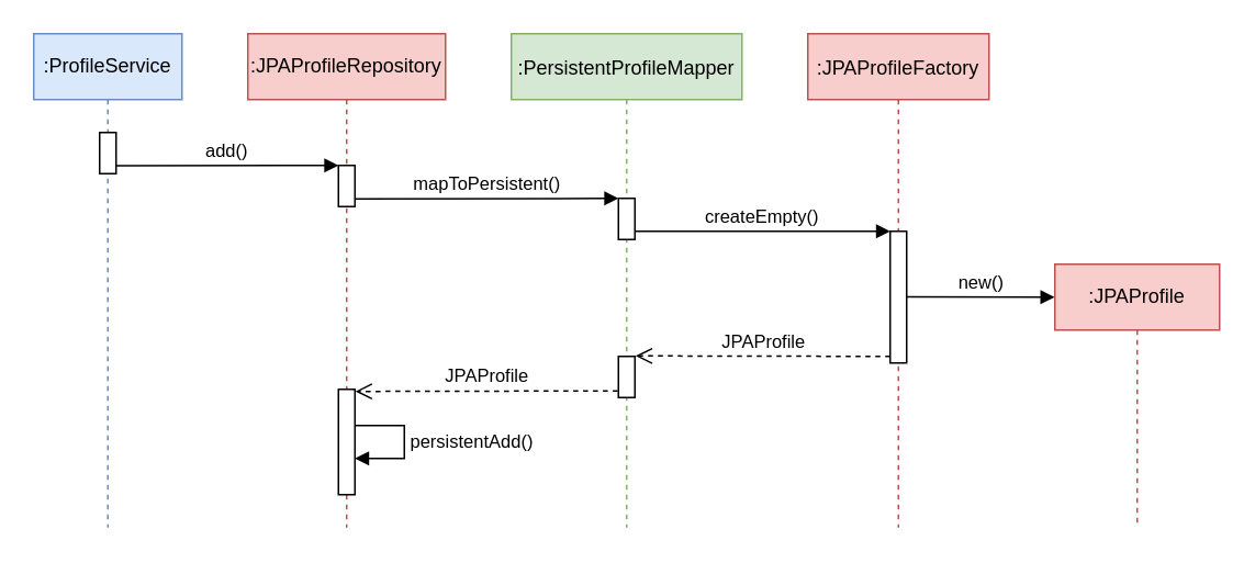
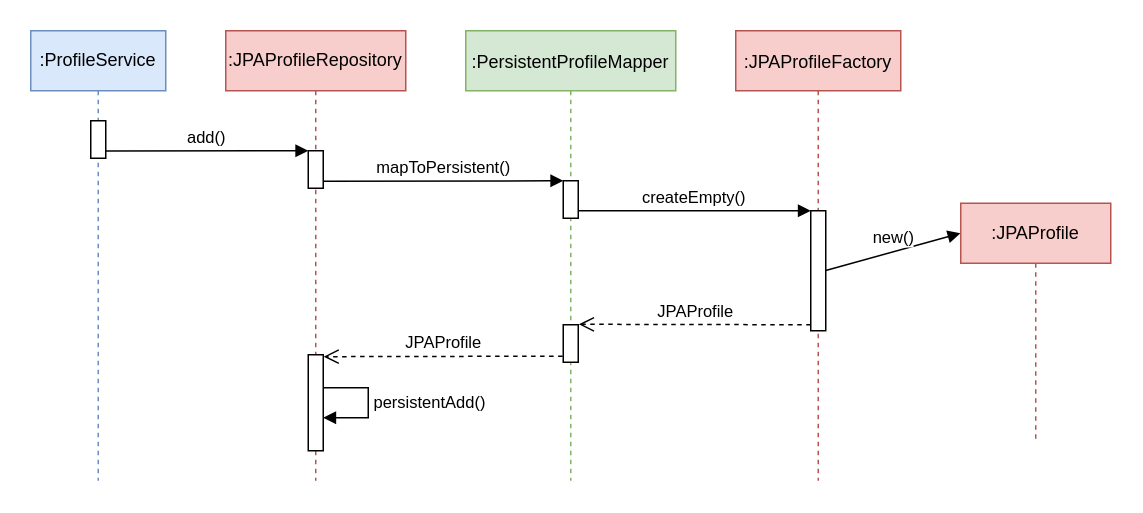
  <mxCell id="0" />
  <mxCell id="1" parent="0" />
  <mxCell id="2" value=":PersistentProfileMapper" style="shape=umlLifeline;perimeter=lifelinePerimeter;container=1;collapsible=0;recursiveResize=0;rounded=0;shadow=0;strokeWidth=1;fillColor=#d5e8d4;strokeColor=#82b366;" parent="1" vertex="1"><mxGeometry x="310" width="140" height="300" as="geometry" y="20" /></mxCell>
  <mxCell id="3" value="" style="html=1;points=[];perimeter=orthogonalPerimeter;" vertex="1" parent="2"><mxGeometry x="65" y="100" width="10" height="25" as="geometry" /></mxCell>
  <mxCell id="4" value="" style="html=1;points=[];perimeter=orthogonalPerimeter;" vertex="1" parent="2"><mxGeometry x="65" y="196" width="10" height="25" as="geometry" /></mxCell>
  <mxCell id="5" value=":JPAProfileFactory" style="shape=umlLifeline;perimeter=lifelinePerimeter;container=1;collapsible=0;recursiveResize=0;rounded=0;shadow=0;strokeWidth=1;fillColor=#f8cecc;strokeColor=#b85450;" parent="1" vertex="1"><mxGeometry x="490" width="110" height="300" as="geometry" y="20" /></mxCell>
  <mxCell id="6" value="" style="html=1;points=[];perimeter=orthogonalPerimeter;" vertex="1" parent="5"><mxGeometry x="50" y="120" width="10" height="80" as="geometry" /></mxCell>
  <mxCell id="7" value="new()" style="html=1;verticalAlign=bottom;endArrow=block;rounded=0;entryX=-0.002;entryY=0.125;entryDx=0;entryDy=0;entryPerimeter=0;" edge="1" parent="5" target="14"><mxGeometry width="80" relative="1" as="geometry"><mxPoint x="60" y="159.8" as="sourcePoint" /><mxPoint x="140" y="160" as="targetPoint" /></mxGeometry></mxCell>
  <mxCell id="8" value=":JPAProfileRepository" style="shape=umlLifeline;perimeter=lifelinePerimeter;whiteSpace=wrap;html=1;container=1;collapsible=0;recursiveResize=0;outlineConnect=0;fillColor=#f8cecc;strokeColor=#b85450;" vertex="1" parent="1"><mxGeometry x="150" width="120" height="300" as="geometry" y="20" /></mxCell>
  <mxCell id="9" value="" style="html=1;points=[];perimeter=orthogonalPerimeter;" vertex="1" parent="8"><mxGeometry x="55" y="80" width="10" height="25" as="geometry" /></mxCell>
  <mxCell id="10" value="" style="html=1;points=[];perimeter=orthogonalPerimeter;" vertex="1" parent="8"><mxGeometry x="55" y="216" width="10" height="64" as="geometry" /></mxCell>
  <mxCell id="11" value="persistentAdd()" style="edgeStyle=orthogonalEdgeStyle;html=1;align=left;spacingLeft=2;endArrow=block;rounded=0;entryX=1;entryY=0.656;entryDx=0;entryDy=0;entryPerimeter=0;" edge="1" target="10" parent="8"><mxGeometry relative="1" as="geometry"><mxPoint x="65" y="238" as="sourcePoint" /><Array as="points"><mxPoint x="95" y="238" /><mxPoint x="95" y="258" /></Array><mxPoint x="70" y="258" as="targetPoint" /></mxGeometry></mxCell>
  <mxCell id="12" value=":ProfileService" style="shape=umlLifeline;perimeter=lifelinePerimeter;whiteSpace=wrap;html=1;container=1;collapsible=0;recursiveResize=0;outlineConnect=0;fillColor=#dae8fc;strokeColor=#6c8ebf;" vertex="1" parent="1"><mxGeometry width="90" height="300" as="geometry" x="20" y="20" /></mxCell>
  <mxCell id="13" value="" style="html=1;points=[];perimeter=orthogonalPerimeter;" vertex="1" parent="12"><mxGeometry x="40" y="60" width="10" height="25" as="geometry" /></mxCell>
- <mxCell id="14" value=":JPAProfile" style="shape=umlLifeline;perimeter=lifelinePerimeter;whiteSpace=wrap;html=1;container=1;collapsible=0;recursiveResize=0;outlineConnect=0;fillColor=#f8cecc;strokeColor=#b85450;" vertex="1" parent="1"><mxGeometry x="640" y="160" width="100" height="160" as="geometry" /></mxCell>
+ <mxCell id="14" value=":JPAProfile" style="shape=umlLifeline;perimeter=lifelinePerimeter;whiteSpace=wrap;html=1;container=1;collapsible=0;recursiveResize=0;outlineConnect=0;fillColor=#f8cecc;strokeColor=#b85450;" vertex="1" parent="1"><mxGeometry x="640" y="135" width="100" height="160" as="geometry" /></mxCell>
  <mxCell id="15" value="add()" style="html=1;verticalAlign=bottom;endArrow=block;entryX=0;entryY=0;rounded=0;exitX=1.011;exitY=0.804;exitDx=0;exitDy=0;exitPerimeter=0;" edge="1" target="9" parent="1" source="13"><mxGeometry relative="1" as="geometry"><mxPoint x="30" y="100" as="sourcePoint" /></mxGeometry></mxCell>
  <mxCell id="16" value="mapToPersistent()" style="html=1;verticalAlign=bottom;endArrow=block;entryX=0;entryY=0;rounded=0;exitX=1;exitY=0.816;exitDx=0;exitDy=0;exitPerimeter=0;" edge="1" target="3" parent="1" source="9"><mxGeometry relative="1" as="geometry"><mxPoint x="315" y="120" as="sourcePoint" /></mxGeometry></mxCell>
  <mxCell id="17" value="JPAProfile" style="html=1;verticalAlign=bottom;endArrow=open;dashed=1;endSize=8;rounded=0;entryX=1.028;entryY=0.02;entryDx=0;entryDy=0;entryPerimeter=0;exitX=-0.043;exitY=0.838;exitDx=0;exitDy=0;exitPerimeter=0;" edge="1" source="4" parent="1" target="10"><mxGeometry relative="1" as="geometry"><mxPoint x="220" y="237" as="targetPoint" /><mxPoint x="370" y="237" as="sourcePoint" /></mxGeometry></mxCell>
  <mxCell id="18" value="createEmpty()" style="html=1;verticalAlign=bottom;endArrow=block;entryX=0;entryY=0;rounded=0;exitX=1.007;exitY=0.797;exitDx=0;exitDy=0;exitPerimeter=0;" edge="1" target="6" parent="1" source="3"><mxGeometry relative="1" as="geometry"><mxPoint x="470" y="140" as="sourcePoint" /></mxGeometry></mxCell>
  <mxCell id="19" value="JPAProfile" style="html=1;verticalAlign=bottom;endArrow=open;dashed=1;endSize=8;exitX=0;exitY=0.95;rounded=0;entryX=1.041;entryY=-0.012;entryDx=0;entryDy=0;entryPerimeter=0;" edge="1" source="6" parent="1" target="4"><mxGeometry relative="1" as="geometry"><mxPoint x="470" y="216" as="targetPoint" /></mxGeometry></mxCell>
